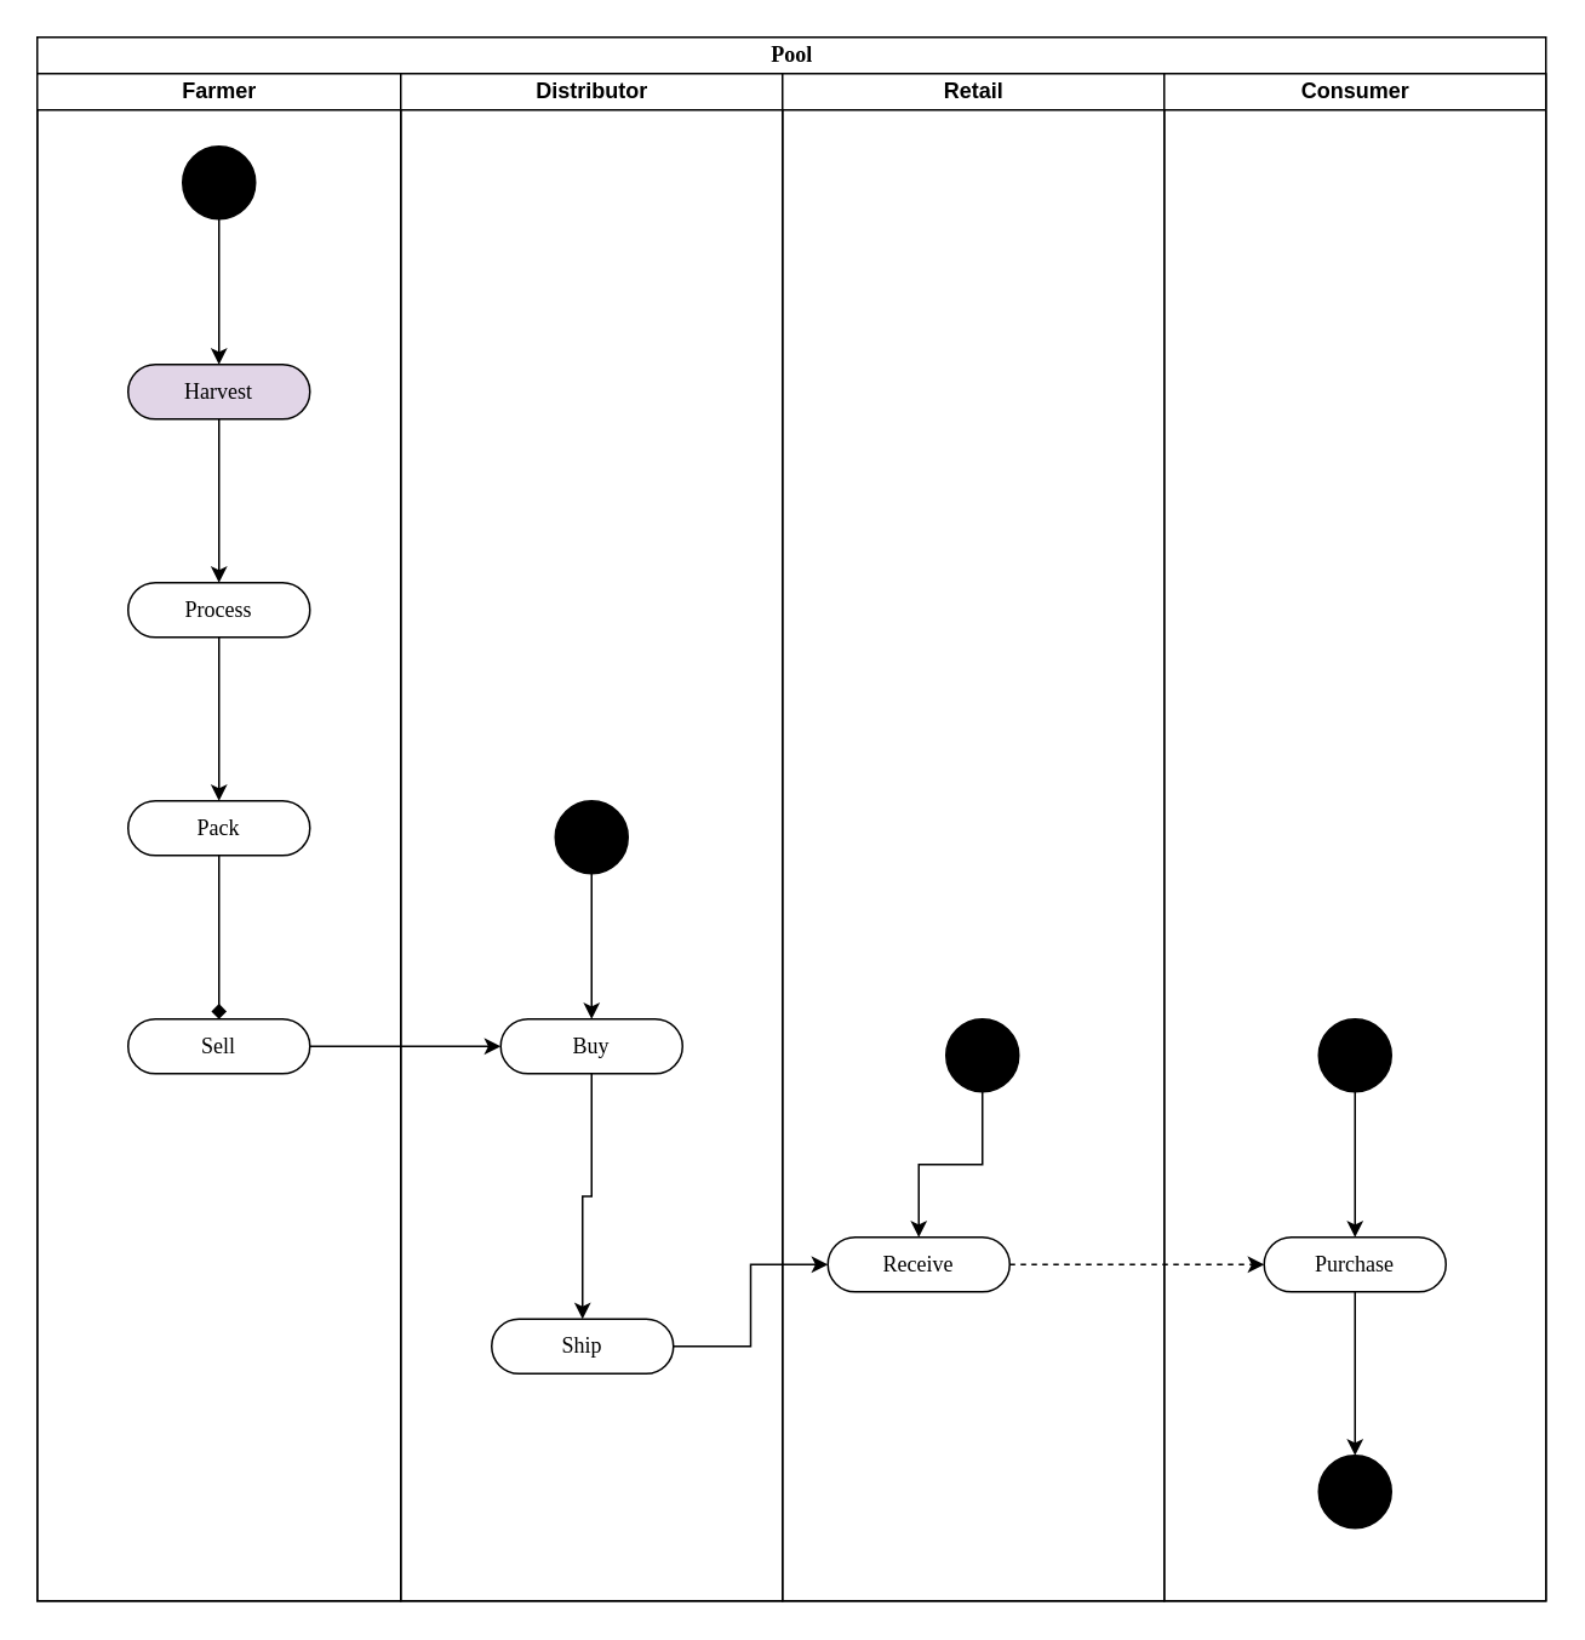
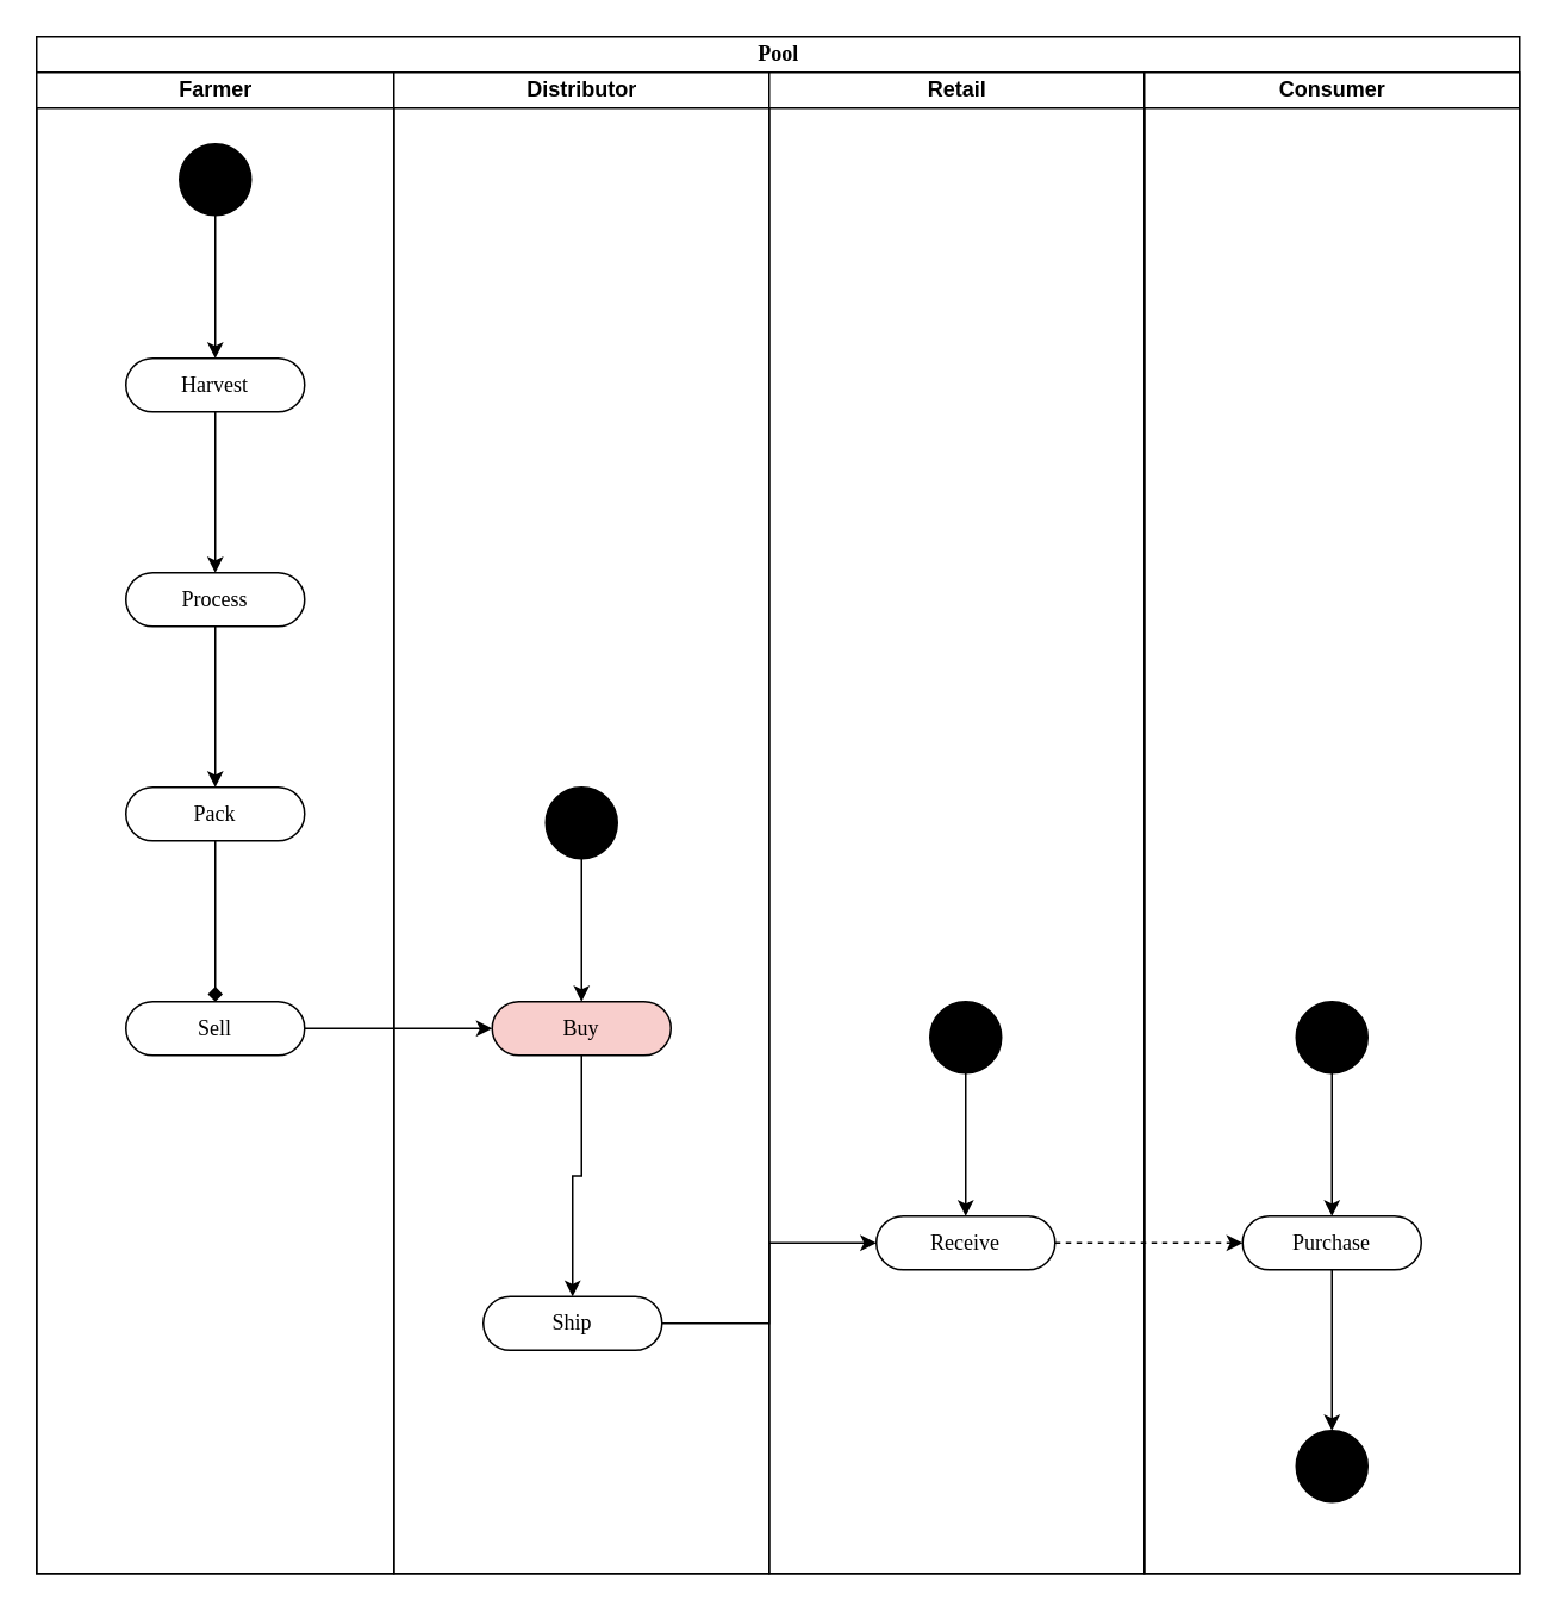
  <mxCell id="0" />
  <mxCell id="1" parent="0" />
  <mxCell id="2" value="Pool" style="swimlane;html=1;childLayout=stackLayout;startSize=20;rounded=0;shadow=0;comic=0;labelBackgroundColor=none;strokeWidth=1;fontFamily=Verdana;fontSize=12;align=center;" parent="1" vertex="1"><mxGeometry x="20" y="20" width="830" height="860" as="geometry" /></mxCell>
  <mxCell id="3" value="Farmer" style="swimlane;html=1;startSize=20;" parent="2" vertex="1"><mxGeometry y="20" width="200" height="840" as="geometry" /></mxCell>
  <mxCell id="4" style="edgeStyle=orthogonalEdgeStyle;rounded=0;orthogonalLoop=1;jettySize=auto;html=1;entryX=0.5;entryY=0;entryDx=0;entryDy=0;" edge="1" parent="3" source="6" target="5"><mxGeometry relative="1" as="geometry" /></mxCell>
  <mxCell id="5" value="Process" style="rounded=1;whiteSpace=wrap;html=1;shadow=0;comic=0;labelBackgroundColor=none;strokeWidth=1;fontFamily=Verdana;fontSize=12;align=center;arcSize=50;" vertex="1" parent="3"><mxGeometry x="50" y="280" width="100" height="30" as="geometry" /></mxCell>
- <mxCell id="6" value="Harvest" style="rounded=1;whiteSpace=wrap;html=1;shadow=0;comic=0;labelBackgroundColor=none;strokeWidth=1;fontFamily=Verdana;fontSize=12;align=center;arcSize=50;fillColor=#e1d5e7;" vertex="1" parent="3"><mxGeometry x="50" y="160" width="100" height="30" as="geometry" /></mxCell>
+ <mxCell id="6" value="Harvest" style="rounded=1;whiteSpace=wrap;html=1;shadow=0;comic=0;labelBackgroundColor=none;strokeWidth=1;fontFamily=Verdana;fontSize=12;align=center;arcSize=50;" vertex="1" parent="3"><mxGeometry x="50" y="160" width="100" height="30" as="geometry" /></mxCell>
  <mxCell id="7" style="edgeStyle=orthogonalEdgeStyle;rounded=0;orthogonalLoop=1;jettySize=auto;html=1;entryX=0.5;entryY=0;entryDx=0;entryDy=0;" edge="1" parent="3" source="8" target="6"><mxGeometry relative="1" as="geometry" /></mxCell>
  <mxCell id="8" value="" style="ellipse;whiteSpace=wrap;html=1;rounded=0;shadow=0;comic=0;labelBackgroundColor=none;strokeWidth=1;fillColor=#000000;fontFamily=Verdana;fontSize=12;align=center;" vertex="1" parent="3"><mxGeometry x="80" y="40" width="40" height="40" as="geometry" /></mxCell>
  <mxCell id="9" style="edgeStyle=orthogonalEdgeStyle;rounded=0;orthogonalLoop=1;jettySize=auto;html=1;entryX=0.5;entryY=0;entryDx=0;entryDy=0;" edge="1" parent="3" source="5" target="11"><mxGeometry relative="1" as="geometry" /></mxCell>
  <mxCell id="10" style="edgeStyle=orthogonalEdgeStyle;rounded=0;orthogonalLoop=1;jettySize=auto;html=1;endArrow=diamond;" edge="1" parent="3" source="11" target="12"><mxGeometry relative="1" as="geometry" /></mxCell>
  <mxCell id="11" value="Pack" style="rounded=1;whiteSpace=wrap;html=1;shadow=0;comic=0;labelBackgroundColor=none;strokeWidth=1;fontFamily=Verdana;fontSize=12;align=center;arcSize=50;" vertex="1" parent="3"><mxGeometry x="50" y="400" width="100" height="30" as="geometry" /></mxCell>
  <mxCell id="12" value="Sell" style="rounded=1;whiteSpace=wrap;html=1;shadow=0;comic=0;labelBackgroundColor=none;strokeWidth=1;fontFamily=Verdana;fontSize=12;align=center;arcSize=50;" vertex="1" parent="3"><mxGeometry x="50" y="520" width="100" height="30" as="geometry" /></mxCell>
  <mxCell id="13" value="Distributor" style="swimlane;html=1;startSize=20;" parent="2" vertex="1"><mxGeometry x="200" y="20" width="210" height="840" as="geometry" /></mxCell>
  <mxCell id="14" style="edgeStyle=orthogonalEdgeStyle;rounded=0;orthogonalLoop=1;jettySize=auto;html=1;entryX=0.5;entryY=0;entryDx=0;entryDy=0;" edge="1" parent="13" source="16" target="18"><mxGeometry relative="1" as="geometry" /></mxCell>
  <mxCell id="15" value="" style="ellipse;whiteSpace=wrap;html=1;rounded=0;shadow=0;comic=0;labelBackgroundColor=none;strokeWidth=1;fillColor=#000000;fontFamily=Verdana;fontSize=12;align=center;" vertex="1" parent="13"><mxGeometry x="85" y="400" width="40" height="40" as="geometry" /></mxCell>
- <mxCell id="16" value="Buy" style="rounded=1;whiteSpace=wrap;html=1;shadow=0;comic=0;labelBackgroundColor=none;strokeWidth=1;fontFamily=Verdana;fontSize=12;align=center;arcSize=50;" vertex="1" parent="13"><mxGeometry x="55" y="520" width="100" height="30" as="geometry" /></mxCell>
+ <mxCell id="16" value="Buy" style="rounded=1;whiteSpace=wrap;html=1;shadow=0;comic=0;labelBackgroundColor=none;strokeWidth=1;fontFamily=Verdana;fontSize=12;align=center;arcSize=50;fillColor=#f8cecc;" vertex="1" parent="13"><mxGeometry x="55" y="520" width="100" height="30" as="geometry" /></mxCell>
  <mxCell id="17" style="edgeStyle=orthogonalEdgeStyle;rounded=0;orthogonalLoop=1;jettySize=auto;html=1;" edge="1" parent="13" source="15" target="16"><mxGeometry relative="1" as="geometry" /></mxCell>
  <mxCell id="18" value="Ship" style="rounded=1;whiteSpace=wrap;html=1;shadow=0;comic=0;labelBackgroundColor=none;strokeWidth=1;fontFamily=Verdana;fontSize=12;align=center;arcSize=50;" vertex="1" parent="13"><mxGeometry x="50" y="685" width="100" height="30" as="geometry" /></mxCell>
  <mxCell id="19" value="Retail" style="swimlane;html=1;startSize=20;" parent="2" vertex="1"><mxGeometry x="410" y="20" width="210" height="840" as="geometry" /></mxCell>
  <mxCell id="20" value="" style="ellipse;whiteSpace=wrap;html=1;rounded=0;shadow=0;comic=0;labelBackgroundColor=none;strokeWidth=1;fillColor=#000000;fontFamily=Verdana;fontSize=12;align=center;" parent="19" vertex="1"><mxGeometry x="90" y="520" width="40" height="40" as="geometry" /></mxCell>
- <mxCell id="21" value="Receive" style="rounded=1;whiteSpace=wrap;html=1;shadow=0;comic=0;labelBackgroundColor=none;strokeWidth=1;fontFamily=Verdana;fontSize=12;align=center;arcSize=50;" vertex="1" parent="19"><mxGeometry x="25" y="640" width="100" height="30" as="geometry" /></mxCell>
+ <mxCell id="21" value="Receive" style="rounded=1;whiteSpace=wrap;html=1;shadow=0;comic=0;labelBackgroundColor=none;strokeWidth=1;fontFamily=Verdana;fontSize=12;align=center;arcSize=50;" vertex="1" parent="19"><mxGeometry x="60" y="640" width="100" height="30" as="geometry" /></mxCell>
  <mxCell id="22" style="edgeStyle=orthogonalEdgeStyle;rounded=0;orthogonalLoop=1;jettySize=auto;html=1;" edge="1" parent="19" source="20" target="21"><mxGeometry relative="1" as="geometry" /></mxCell>
  <mxCell id="23" value="Consumer" style="swimlane;html=1;startSize=20;" vertex="1" parent="2"><mxGeometry x="620" y="20" width="210" height="840" as="geometry" /></mxCell>
  <mxCell id="24" style="edgeStyle=orthogonalEdgeStyle;rounded=0;orthogonalLoop=1;jettySize=auto;html=1;entryX=0.5;entryY=0;entryDx=0;entryDy=0;" edge="1" parent="23" source="25" target="28"><mxGeometry relative="1" as="geometry" /></mxCell>
  <mxCell id="25" value="" style="ellipse;whiteSpace=wrap;html=1;rounded=0;shadow=0;comic=0;labelBackgroundColor=none;strokeWidth=1;fillColor=#000000;fontFamily=Verdana;fontSize=12;align=center;" vertex="1" parent="23"><mxGeometry x="85" y="520" width="40" height="40" as="geometry" /></mxCell>
  <mxCell id="26" value="" style="ellipse;whiteSpace=wrap;html=1;rounded=0;shadow=0;comic=0;labelBackgroundColor=none;strokeWidth=1;fillColor=#000000;fontFamily=Verdana;fontSize=12;align=center;" vertex="1" parent="23"><mxGeometry x="85" y="760" width="40" height="40" as="geometry" /></mxCell>
  <mxCell id="27" value="" style="edgeStyle=orthogonalEdgeStyle;rounded=0;orthogonalLoop=1;jettySize=auto;html=1;" edge="1" parent="23" source="28"><mxGeometry relative="1" as="geometry"><mxPoint x="105" y="760.0" as="targetPoint" /></mxGeometry></mxCell>
  <mxCell id="28" value="Purchase" style="rounded=1;whiteSpace=wrap;html=1;shadow=0;comic=0;labelBackgroundColor=none;strokeWidth=1;fontFamily=Verdana;fontSize=12;align=center;arcSize=50;" vertex="1" parent="23"><mxGeometry x="55" y="640" width="100" height="30" as="geometry" /></mxCell>
  <mxCell id="29" style="edgeStyle=orthogonalEdgeStyle;rounded=0;orthogonalLoop=1;jettySize=auto;html=1;entryX=0;entryY=0.5;entryDx=0;entryDy=0;" edge="1" parent="2" source="12" target="16"><mxGeometry relative="1" as="geometry" /></mxCell>
  <mxCell id="30" style="edgeStyle=orthogonalEdgeStyle;rounded=0;orthogonalLoop=1;jettySize=auto;html=1;entryX=0;entryY=0.5;entryDx=0;entryDy=0;" edge="1" parent="2" source="18" target="21"><mxGeometry relative="1" as="geometry" /></mxCell>
  <mxCell id="31" style="edgeStyle=orthogonalEdgeStyle;rounded=0;orthogonalLoop=1;jettySize=auto;html=1;entryX=0;entryY=0.5;entryDx=0;entryDy=0;dashed=1;" edge="1" parent="2" source="21" target="28"><mxGeometry relative="1" as="geometry" /></mxCell>
